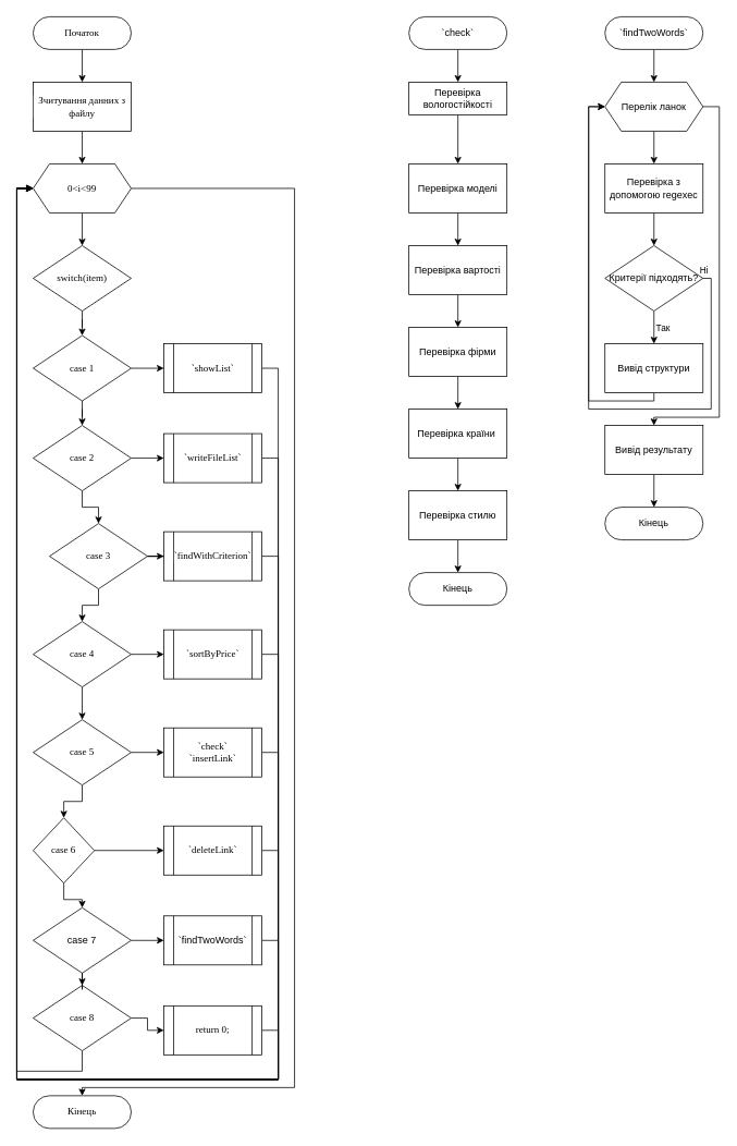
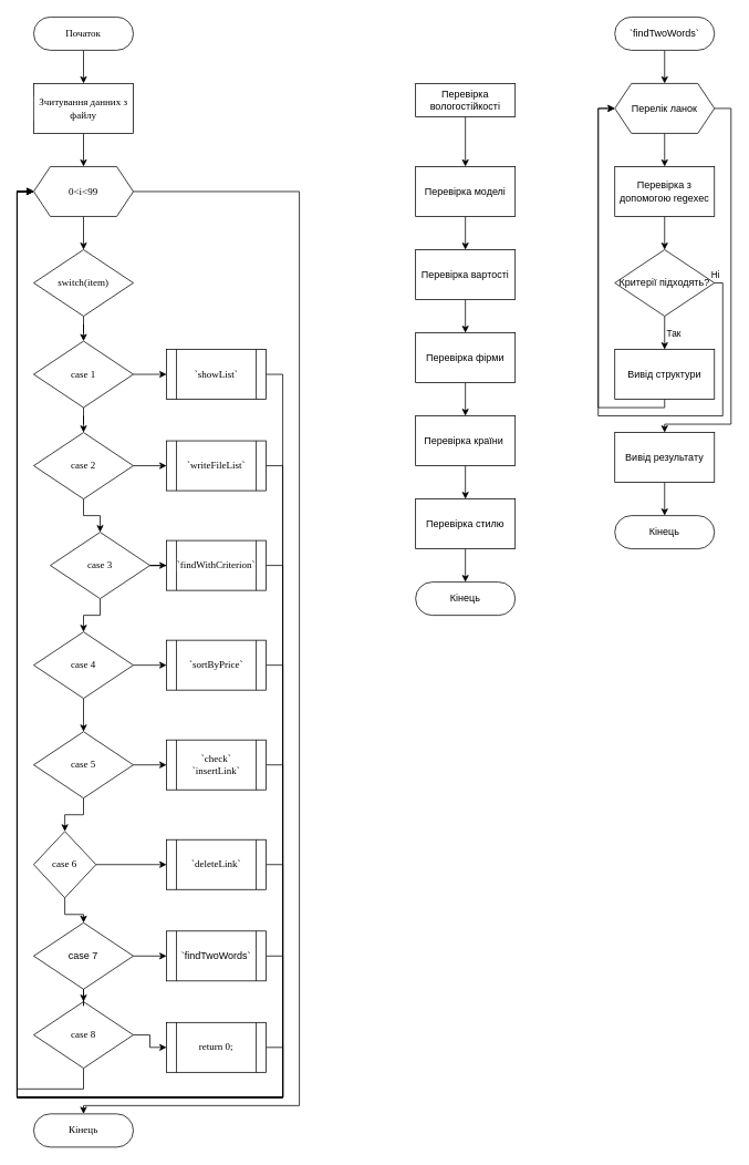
  <mxCell id="0" />
  <mxCell id="1" parent="0" />
  <mxCell id="2" value="" style="edgeStyle=orthogonalEdgeStyle;rounded=0;orthogonalLoop=1;jettySize=auto;html=1;fontFamily=Times New Roman;fontSize=12;labelBackgroundColor=#ffffff;" edge="1" source="3" target="7" parent="1"><mxGeometry relative="1" as="geometry" /></mxCell>
  <mxCell id="3" value="Початок" style="rounded=1;whiteSpace=wrap;html=1;arcSize=50;fontFamily=Times New Roman;fontSize=12;labelBackgroundColor=#ffffff;" vertex="1" parent="1"><mxGeometry x="40" y="20" width="120" height="40" as="geometry" /></mxCell>
  <mxCell id="4" value="" style="edgeStyle=orthogonalEdgeStyle;rounded=0;orthogonalLoop=1;jettySize=auto;html=1;fontFamily=Times New Roman;fontSize=12;labelBackgroundColor=#ffffff;" edge="1" source="5" target="10" parent="1"><mxGeometry relative="1" as="geometry" /></mxCell>
  <mxCell id="5" value="switch(item)" style="rhombus;whiteSpace=wrap;html=1;fontFamily=Times New Roman;fontSize=12;labelBackgroundColor=#ffffff;" vertex="1" parent="1"><mxGeometry x="40" y="300" width="120" height="80" as="geometry" /></mxCell>
  <mxCell id="6" value="" style="edgeStyle=orthogonalEdgeStyle;rounded=0;orthogonalLoop=1;jettySize=auto;html=1;fontFamily=Times New Roman;fontSize=12;labelBackgroundColor=#ffffff;" edge="1" source="7" target="32" parent="1"><mxGeometry relative="1" as="geometry" /></mxCell>
  <mxCell id="7" value="Зчитування данних з файлу" style="rounded=0;whiteSpace=wrap;html=1;fontFamily=Times New Roman;fontSize=12;labelBackgroundColor=#ffffff;" vertex="1" parent="1"><mxGeometry x="40" y="100" width="120" height="60" as="geometry" /></mxCell>
  <mxCell id="8" value="" style="edgeStyle=orthogonalEdgeStyle;rounded=0;orthogonalLoop=1;jettySize=auto;html=1;fontFamily=Times New Roman;fontSize=12;labelBackgroundColor=#ffffff;" edge="1" source="10" target="34" parent="1"><mxGeometry relative="1" as="geometry" /></mxCell>
  <mxCell id="9" value="" style="edgeStyle=orthogonalEdgeStyle;rounded=0;orthogonalLoop=1;jettySize=auto;html=1;fontFamily=Times New Roman;fontSize=12;labelBackgroundColor=#ffffff;" edge="1" source="10" target="13" parent="1"><mxGeometry relative="1" as="geometry" /></mxCell>
  <mxCell id="10" value="case 1" style="rhombus;whiteSpace=wrap;html=1;fontFamily=Times New Roman;fontSize=12;labelBackgroundColor=#ffffff;" vertex="1" parent="1"><mxGeometry x="40" y="410" width="120" height="80" as="geometry" /></mxCell>
  <mxCell id="11" value="" style="edgeStyle=orthogonalEdgeStyle;rounded=0;orthogonalLoop=1;jettySize=auto;html=1;fontFamily=Times New Roman;fontSize=12;labelBackgroundColor=#ffffff;" edge="1" source="13" target="36" parent="1"><mxGeometry relative="1" as="geometry" /></mxCell>
  <mxCell id="12" value="" style="edgeStyle=orthogonalEdgeStyle;rounded=0;orthogonalLoop=1;jettySize=auto;html=1;fontFamily=Times New Roman;fontSize=12;labelBackgroundColor=#ffffff;" edge="1" source="13" target="16" parent="1"><mxGeometry relative="1" as="geometry" /></mxCell>
  <mxCell id="13" value="&lt;span style=&quot;font-size: 12px; font-style: normal; font-weight: 400; letter-spacing: normal; text-align: center; text-indent: 0px; text-transform: none; word-spacing: 0px; display: inline; float: none;&quot;&gt;case 2&lt;/span&gt;" style="rhombus;whiteSpace=wrap;html=1;fontFamily=Times New Roman;fontSize=12;labelBackgroundColor=#ffffff;" vertex="1" parent="1"><mxGeometry x="40" y="520" width="120" height="80" as="geometry" /></mxCell>
  <mxCell id="14" value="" style="edgeStyle=orthogonalEdgeStyle;rounded=0;orthogonalLoop=1;jettySize=auto;html=1;fontFamily=Times New Roman;fontSize=12;labelBackgroundColor=#ffffff;" edge="1" source="16" target="38" parent="1"><mxGeometry relative="1" as="geometry" /></mxCell>
  <mxCell id="15" value="" style="edgeStyle=orthogonalEdgeStyle;rounded=0;orthogonalLoop=1;jettySize=auto;html=1;fontFamily=Times New Roman;fontSize=12;labelBackgroundColor=#ffffff;" edge="1" source="16" target="19" parent="1"><mxGeometry relative="1" as="geometry" /></mxCell>
  <mxCell id="16" value="&lt;span style=&quot;font-size: 12px; font-style: normal; font-weight: 400; letter-spacing: normal; text-align: center; text-indent: 0px; text-transform: none; word-spacing: 0px; display: inline; float: none;&quot;&gt;case 3&lt;/span&gt;" style="rhombus;whiteSpace=wrap;html=1;fontFamily=Times New Roman;fontSize=12;labelBackgroundColor=#ffffff;" vertex="1" parent="1"><mxGeometry x="60" y="640" width="120" height="80" as="geometry" /></mxCell>
  <mxCell id="17" value="" style="edgeStyle=orthogonalEdgeStyle;rounded=0;orthogonalLoop=1;jettySize=auto;html=1;fontFamily=Times New Roman;fontSize=12;labelBackgroundColor=#ffffff;" edge="1" source="19" target="40" parent="1"><mxGeometry relative="1" as="geometry" /></mxCell>
  <mxCell id="18" value="" style="edgeStyle=orthogonalEdgeStyle;rounded=0;orthogonalLoop=1;jettySize=auto;html=1;fontFamily=Times New Roman;fontSize=12;labelBackgroundColor=#ffffff;" edge="1" source="19" target="22" parent="1"><mxGeometry relative="1" as="geometry" /></mxCell>
  <mxCell id="19" value="case 4" style="rhombus;whiteSpace=wrap;html=1;fontFamily=Times New Roman;fontSize=12;labelBackgroundColor=#ffffff;" vertex="1" parent="1"><mxGeometry x="40" y="760" width="120" height="80" as="geometry" /></mxCell>
  <mxCell id="20" value="" style="edgeStyle=orthogonalEdgeStyle;rounded=0;orthogonalLoop=1;jettySize=auto;html=1;fontFamily=Times New Roman;fontSize=12;labelBackgroundColor=#ffffff;" edge="1" source="22" target="42" parent="1"><mxGeometry relative="1" as="geometry" /></mxCell>
  <mxCell id="21" value="" style="edgeStyle=orthogonalEdgeStyle;rounded=0;orthogonalLoop=1;jettySize=auto;html=1;fontFamily=Times New Roman;fontSize=12;labelBackgroundColor=#ffffff;" edge="1" source="22" target="25" parent="1"><mxGeometry relative="1" as="geometry" /></mxCell>
  <mxCell id="22" value="case 5" style="rhombus;whiteSpace=wrap;html=1;fontFamily=Times New Roman;fontSize=12;labelBackgroundColor=#ffffff;" vertex="1" parent="1"><mxGeometry x="40" y="880" width="120" height="80" as="geometry" /></mxCell>
  <mxCell id="23" value="" style="edgeStyle=orthogonalEdgeStyle;rounded=0;orthogonalLoop=1;jettySize=auto;html=1;fontFamily=Times New Roman;fontSize=12;labelBackgroundColor=#ffffff;" edge="1" source="25" target="44" parent="1"><mxGeometry relative="1" as="geometry" /></mxCell>
  <mxCell id="24" value="" style="edgeStyle=orthogonalEdgeStyle;rounded=0;orthogonalLoop=1;jettySize=auto;html=1;" edge="1" parent="1" source="25" target="49"><mxGeometry relative="1" as="geometry" /></mxCell>
  <mxCell id="25" value="case 6" style="rhombus;whiteSpace=wrap;html=1;fontFamily=Times New Roman;fontSize=12;labelBackgroundColor=#ffffff;" vertex="1" parent="1"><mxGeometry x="40" y="1000" width="75" height="80" as="geometry" /></mxCell>
  <mxCell id="26" value="" style="edgeStyle=orthogonalEdgeStyle;rounded=0;orthogonalLoop=1;jettySize=auto;html=1;fontFamily=Times New Roman;fontSize=12;labelBackgroundColor=#ffffff;" edge="1" source="28" target="46" parent="1"><mxGeometry relative="1" as="geometry" /></mxCell>
  <mxCell id="27" style="edgeStyle=orthogonalEdgeStyle;rounded=0;orthogonalLoop=1;jettySize=auto;html=1;exitX=0.5;exitY=1;exitDx=0;exitDy=0;entryX=0;entryY=0.5;entryDx=0;entryDy=0;fontFamily=Times New Roman;fontSize=12;labelBackgroundColor=#ffffff;" edge="1" source="28" target="32" parent="1"><mxGeometry relative="1" as="geometry"><Array as="points"><mxPoint x="100" y="1310" /><mxPoint x="20" y="1310" /><mxPoint x="20" y="230" /></Array></mxGeometry></mxCell>
  <mxCell id="28" value="case 8" style="rhombus;whiteSpace=wrap;html=1;fontFamily=Times New Roman;fontSize=12;labelBackgroundColor=#ffffff;" vertex="1" parent="1"><mxGeometry x="40" y="1205" width="120" height="80" as="geometry" /></mxCell>
  <mxCell id="29" value="Кінець" style="rounded=1;whiteSpace=wrap;html=1;arcSize=50;fontFamily=Times New Roman;fontSize=12;labelBackgroundColor=#ffffff;" vertex="1" parent="1"><mxGeometry x="40" y="1340" width="120" height="40" as="geometry" /></mxCell>
  <mxCell id="30" value="" style="edgeStyle=orthogonalEdgeStyle;rounded=0;orthogonalLoop=1;jettySize=auto;html=1;fontFamily=Times New Roman;fontSize=12;labelBackgroundColor=#ffffff;" edge="1" source="32" target="5" parent="1"><mxGeometry relative="1" as="geometry" /></mxCell>
  <mxCell id="31" style="edgeStyle=orthogonalEdgeStyle;rounded=0;orthogonalLoop=1;jettySize=auto;html=1;exitX=1;exitY=0.5;exitDx=0;exitDy=0;fontFamily=Times New Roman;fontSize=12;labelBackgroundColor=#ffffff;" edge="1" source="32" target="29" parent="1"><mxGeometry relative="1" as="geometry"><Array as="points"><mxPoint x="360" y="230" /><mxPoint x="360" y="1330" /><mxPoint x="100" y="1330" /></Array></mxGeometry></mxCell>
  <mxCell id="32" value="0&amp;lt;i&amp;lt;99" style="shape=hexagon;perimeter=hexagonPerimeter2;whiteSpace=wrap;html=1;fixedSize=1;fontFamily=Times New Roman;fontSize=12;labelBackgroundColor=#ffffff;" vertex="1" parent="1"><mxGeometry x="40" y="200" width="120" height="60" as="geometry" /></mxCell>
  <mxCell id="33" style="edgeStyle=orthogonalEdgeStyle;rounded=0;orthogonalLoop=1;jettySize=auto;html=1;entryX=0;entryY=0.5;entryDx=0;entryDy=0;fontFamily=Times New Roman;fontSize=12;labelBackgroundColor=#ffffff;" edge="1" source="34" target="32" parent="1"><mxGeometry relative="1" as="geometry"><Array as="points"><mxPoint x="340" y="450" /><mxPoint x="340" y="1320" /><mxPoint x="20" y="1320" /><mxPoint x="20" y="230" /></Array></mxGeometry></mxCell>
  <mxCell id="34" value="`&lt;span style=&quot;font-size: 12px;&quot;&gt;showList&lt;/span&gt;`" style="shape=process;whiteSpace=wrap;html=1;backgroundOutline=1;fontFamily=Times New Roman;fontSize=12;labelBackgroundColor=#ffffff;" vertex="1" parent="1"><mxGeometry x="200" y="420" width="120" height="60" as="geometry" /></mxCell>
  <mxCell id="35" style="edgeStyle=orthogonalEdgeStyle;rounded=0;orthogonalLoop=1;jettySize=auto;html=1;fontFamily=Times New Roman;fontSize=12;labelBackgroundColor=#ffffff;" edge="1" source="36" parent="1"><mxGeometry relative="1" as="geometry"><mxPoint x="40" y="230" as="targetPoint" /><Array as="points"><mxPoint x="340" y="560" /><mxPoint x="340" y="1320" /><mxPoint x="20" y="1320" /><mxPoint x="20" y="230" /></Array></mxGeometry></mxCell>
  <mxCell id="36" value="`&lt;span style=&quot;font-size: 12px;&quot;&gt;writeFileList&lt;/span&gt;`" style="shape=process;whiteSpace=wrap;html=1;backgroundOutline=1;fontFamily=Times New Roman;fontSize=12;labelBackgroundColor=#ffffff;" vertex="1" parent="1"><mxGeometry x="200" y="530" width="120" height="60" as="geometry" /></mxCell>
  <mxCell id="37" style="edgeStyle=orthogonalEdgeStyle;rounded=0;orthogonalLoop=1;jettySize=auto;html=1;exitX=1;exitY=0.5;exitDx=0;exitDy=0;fontFamily=Times New Roman;fontSize=12;labelBackgroundColor=#ffffff;" edge="1" source="38" parent="1"><mxGeometry relative="1" as="geometry"><mxPoint x="40" y="230" as="targetPoint" /><Array as="points"><mxPoint x="340" y="680" /><mxPoint x="340" y="1320" /><mxPoint x="20" y="1320" /><mxPoint x="20" y="230" /></Array></mxGeometry></mxCell>
  <mxCell id="38" value="`&lt;span style=&quot;font-size: 12px;&quot;&gt;findWithCriterion&lt;/span&gt;`" style="shape=process;whiteSpace=wrap;html=1;backgroundOutline=1;fontFamily=Times New Roman;fontSize=12;labelBackgroundColor=#ffffff;" vertex="1" parent="1"><mxGeometry x="200" y="650" width="120" height="60" as="geometry" /></mxCell>
  <mxCell id="39" style="edgeStyle=orthogonalEdgeStyle;rounded=0;orthogonalLoop=1;jettySize=auto;html=1;exitX=1;exitY=0.5;exitDx=0;exitDy=0;entryX=0;entryY=0.5;entryDx=0;entryDy=0;fontFamily=Times New Roman;fontSize=12;labelBackgroundColor=#ffffff;" edge="1" source="40" target="32" parent="1"><mxGeometry relative="1" as="geometry"><Array as="points"><mxPoint x="340" y="800" /><mxPoint x="340" y="1320" /><mxPoint x="20" y="1320" /><mxPoint x="20" y="230" /></Array></mxGeometry></mxCell>
  <mxCell id="40" value="`&lt;span style=&quot;font-size: 12px;&quot;&gt;sortByPrice&lt;/span&gt;`" style="shape=process;whiteSpace=wrap;html=1;backgroundOutline=1;fontFamily=Times New Roman;fontSize=12;labelBackgroundColor=#ffffff;" vertex="1" parent="1"><mxGeometry x="200" y="770" width="120" height="60" as="geometry" /></mxCell>
  <mxCell id="41" style="edgeStyle=orthogonalEdgeStyle;rounded=0;orthogonalLoop=1;jettySize=auto;html=1;exitX=1;exitY=0.5;exitDx=0;exitDy=0;fontFamily=Times New Roman;fontSize=12;labelBackgroundColor=#ffffff;" edge="1" source="42" parent="1"><mxGeometry relative="1" as="geometry"><mxPoint x="40" y="230" as="targetPoint" /><Array as="points"><mxPoint x="340" y="920" /><mxPoint x="340" y="1320" /><mxPoint x="20" y="1320" /><mxPoint x="20" y="230" /></Array></mxGeometry></mxCell>
  <mxCell id="42" value="`check`&lt;br&gt;`&lt;span style=&quot;font-size: 12px&quot;&gt;insertLink&lt;/span&gt;`" style="shape=process;whiteSpace=wrap;html=1;backgroundOutline=1;fontFamily=Times New Roman;fontSize=12;labelBackgroundColor=#ffffff;" vertex="1" parent="1"><mxGeometry x="200" y="890" width="120" height="60" as="geometry" /></mxCell>
  <mxCell id="43" style="edgeStyle=orthogonalEdgeStyle;rounded=0;orthogonalLoop=1;jettySize=auto;html=1;exitX=1;exitY=0.5;exitDx=0;exitDy=0;fontFamily=Times New Roman;fontSize=12;labelBackgroundColor=#ffffff;" edge="1" source="44" parent="1"><mxGeometry relative="1" as="geometry"><mxPoint x="40" y="230" as="targetPoint" /><Array as="points"><mxPoint x="340" y="1040" /><mxPoint x="340" y="1320" /><mxPoint x="20" y="1320" /><mxPoint x="20" y="230" /></Array></mxGeometry></mxCell>
  <mxCell id="44" value="`&lt;span style=&quot;font-size: 12px;&quot;&gt;deleteLink&lt;/span&gt;`" style="shape=process;whiteSpace=wrap;html=1;backgroundOutline=1;fontFamily=Times New Roman;fontSize=12;labelBackgroundColor=#ffffff;" vertex="1" parent="1"><mxGeometry x="200" y="1010" width="120" height="60" as="geometry" /></mxCell>
  <mxCell id="45" style="edgeStyle=orthogonalEdgeStyle;rounded=0;orthogonalLoop=1;jettySize=auto;html=1;exitX=1;exitY=0.5;exitDx=0;exitDy=0;fontFamily=Times New Roman;fontSize=12;labelBackgroundColor=#ffffff;" edge="1" source="46" parent="1"><mxGeometry relative="1" as="geometry"><mxPoint x="40" y="230" as="targetPoint" /><Array as="points"><mxPoint x="340" y="1260" /><mxPoint x="340" y="1320" /><mxPoint x="20" y="1320" /><mxPoint x="20" y="230" /></Array></mxGeometry></mxCell>
  <mxCell id="46" value="&lt;span class=&quot;pl-k&quot; style=&quot;box-sizing: border-box; font-size: 12px;&quot;&gt;return&lt;/span&gt;&lt;span style=&quot;font-size: 12px;&quot;&gt; &lt;/span&gt;&lt;span class=&quot;pl-c1&quot; style=&quot;box-sizing: border-box; font-size: 12px;&quot;&gt;0&lt;/span&gt;&lt;span style=&quot;font-size: 12px;&quot;&gt;;&lt;/span&gt;" style="shape=process;whiteSpace=wrap;html=1;backgroundOutline=1;fontFamily=Times New Roman;fontSize=12;labelBackgroundColor=#ffffff;" vertex="1" parent="1"><mxGeometry x="200" y="1230" width="120" height="60" as="geometry" /></mxCell>
  <mxCell id="47" value="" style="edgeStyle=orthogonalEdgeStyle;rounded=0;orthogonalLoop=1;jettySize=auto;html=1;" edge="1" parent="1" source="49" target="28"><mxGeometry relative="1" as="geometry" /></mxCell>
  <mxCell id="48" value="" style="edgeStyle=orthogonalEdgeStyle;rounded=0;orthogonalLoop=1;jettySize=auto;html=1;" edge="1" parent="1" source="49" target="51"><mxGeometry relative="1" as="geometry" /></mxCell>
  <mxCell id="49" value="case 7" style="rhombus;whiteSpace=wrap;html=1;" vertex="1" parent="1"><mxGeometry x="40" y="1110" width="120" height="80" as="geometry" /></mxCell>
  <mxCell id="50" style="edgeStyle=orthogonalEdgeStyle;rounded=0;orthogonalLoop=1;jettySize=auto;html=1;entryX=0;entryY=0.5;entryDx=0;entryDy=0;" edge="1" parent="1" source="51" target="32"><mxGeometry relative="1" as="geometry"><Array as="points"><mxPoint x="340" y="1150" /><mxPoint x="340" y="1320" /><mxPoint x="20" y="1320" /><mxPoint x="20" y="230" /></Array></mxGeometry></mxCell>
  <mxCell id="51" value="`findTwoWords`" style="shape=process;whiteSpace=wrap;html=1;backgroundOutline=1;" vertex="1" parent="1"><mxGeometry x="200" y="1120" width="120" height="60" as="geometry" /></mxCell>
- <mxCell id="52" value="" style="edgeStyle=orthogonalEdgeStyle;rounded=0;orthogonalLoop=1;jettySize=auto;html=1;" edge="1" parent="1" source="53" target="55"><mxGeometry relative="1" as="geometry" /></mxCell>
- <mxCell id="53" value="`check`" style="rounded=1;whiteSpace=wrap;html=1;arcSize=50;" vertex="1" parent="1"><mxGeometry x="500" y="20" width="120" height="40" as="geometry" /></mxCell>
  <mxCell id="54" value="" style="edgeStyle=orthogonalEdgeStyle;rounded=0;orthogonalLoop=1;jettySize=auto;html=1;" edge="1" parent="1" source="55" target="57"><mxGeometry relative="1" as="geometry" /></mxCell>
  <mxCell id="55" value="Перевірка вологостійкості" style="rounded=0;whiteSpace=wrap;html=1;" vertex="1" parent="1"><mxGeometry x="500" y="100" width="120" height="40" as="geometry" /></mxCell>
  <mxCell id="56" value="" style="edgeStyle=orthogonalEdgeStyle;rounded=0;orthogonalLoop=1;jettySize=auto;html=1;" edge="1" parent="1" source="57" target="59"><mxGeometry relative="1" as="geometry" /></mxCell>
  <mxCell id="57" value="Перевірка моделі" style="rounded=0;whiteSpace=wrap;html=1;" vertex="1" parent="1"><mxGeometry x="500" y="200" width="120" height="60" as="geometry" /></mxCell>
  <mxCell id="58" value="" style="edgeStyle=orthogonalEdgeStyle;rounded=0;orthogonalLoop=1;jettySize=auto;html=1;" edge="1" parent="1" source="59" target="61"><mxGeometry relative="1" as="geometry" /></mxCell>
  <mxCell id="59" value="Перевірка вартості" style="rounded=0;whiteSpace=wrap;html=1;" vertex="1" parent="1"><mxGeometry x="500" y="300" width="120" height="60" as="geometry" /></mxCell>
  <mxCell id="60" value="" style="edgeStyle=orthogonalEdgeStyle;rounded=0;orthogonalLoop=1;jettySize=auto;html=1;" edge="1" parent="1" source="61" target="63"><mxGeometry relative="1" as="geometry" /></mxCell>
  <mxCell id="61" value="Перевірка фірми" style="rounded=0;whiteSpace=wrap;html=1;" vertex="1" parent="1"><mxGeometry x="500" y="400" width="120" height="60" as="geometry" /></mxCell>
  <mxCell id="62" value="" style="edgeStyle=orthogonalEdgeStyle;rounded=0;orthogonalLoop=1;jettySize=auto;html=1;" edge="1" parent="1" source="63" target="65"><mxGeometry relative="1" as="geometry" /></mxCell>
  <mxCell id="63" value="Перевірка країни&amp;nbsp;" style="rounded=0;whiteSpace=wrap;html=1;" vertex="1" parent="1"><mxGeometry x="500" y="500" width="120" height="60" as="geometry" /></mxCell>
  <mxCell id="64" value="" style="edgeStyle=orthogonalEdgeStyle;rounded=0;orthogonalLoop=1;jettySize=auto;html=1;" edge="1" parent="1" source="65" target="66"><mxGeometry relative="1" as="geometry" /></mxCell>
  <mxCell id="65" value="Перевірка стилю" style="rounded=0;whiteSpace=wrap;html=1;" vertex="1" parent="1"><mxGeometry x="500" y="600" width="120" height="60" as="geometry" /></mxCell>
  <mxCell id="66" value="Кінець" style="rounded=1;whiteSpace=wrap;html=1;arcSize=50;" vertex="1" parent="1"><mxGeometry x="500" y="700" width="120" height="40" as="geometry" /></mxCell>
  <mxCell id="67" value="" style="edgeStyle=orthogonalEdgeStyle;rounded=0;orthogonalLoop=1;jettySize=auto;html=1;" edge="1" parent="1" source="68" target="71"><mxGeometry relative="1" as="geometry" /></mxCell>
  <mxCell id="68" value="&lt;span&gt;`findTwoWords`&lt;/span&gt;" style="rounded=1;whiteSpace=wrap;html=1;arcSize=50;" vertex="1" parent="1"><mxGeometry x="740" y="20" width="120" height="40" as="geometry" /></mxCell>
  <mxCell id="69" value="" style="edgeStyle=orthogonalEdgeStyle;rounded=0;orthogonalLoop=1;jettySize=auto;html=1;" edge="1" parent="1" source="71" target="73"><mxGeometry relative="1" as="geometry" /></mxCell>
  <mxCell id="70" style="edgeStyle=orthogonalEdgeStyle;rounded=0;orthogonalLoop=1;jettySize=auto;html=1;exitX=1;exitY=0.5;exitDx=0;exitDy=0;entryX=0.5;entryY=0;entryDx=0;entryDy=0;" edge="1" parent="1" source="71" target="78"><mxGeometry relative="1" as="geometry"><Array as="points"><mxPoint x="880" y="130" /><mxPoint x="880" y="510" /><mxPoint x="800" y="510" /></Array></mxGeometry></mxCell>
  <mxCell id="71" value="Перелік ланок" style="shape=hexagon;perimeter=hexagonPerimeter2;whiteSpace=wrap;html=1;fixedSize=1;" vertex="1" parent="1"><mxGeometry x="740" y="100" width="120" height="60" as="geometry" /></mxCell>
  <mxCell id="72" value="" style="edgeStyle=orthogonalEdgeStyle;rounded=0;orthogonalLoop=1;jettySize=auto;html=1;" edge="1" parent="1" source="73" target="83"><mxGeometry relative="1" as="geometry" /></mxCell>
  <mxCell id="73" value="Перевірка з допомогою regexec" style="rounded=0;whiteSpace=wrap;html=1;" vertex="1" parent="1"><mxGeometry x="740" y="200" width="120" height="60" as="geometry" /></mxCell>
  <mxCell id="74" style="edgeStyle=orthogonalEdgeStyle;rounded=0;orthogonalLoop=1;jettySize=auto;html=1;entryX=0;entryY=0.5;entryDx=0;entryDy=0;" edge="1" parent="1" source="75" target="71"><mxGeometry relative="1" as="geometry"><Array as="points"><mxPoint x="800" y="490" /><mxPoint x="720" y="490" /><mxPoint x="720" y="130" /></Array></mxGeometry></mxCell>
  <mxCell id="75" value="Вивід структури" style="rounded=0;whiteSpace=wrap;html=1;" vertex="1" parent="1"><mxGeometry x="740" y="420" width="120" height="60" as="geometry" /></mxCell>
  <mxCell id="76" value="Кінець" style="rounded=1;whiteSpace=wrap;html=1;arcSize=50;" vertex="1" parent="1"><mxGeometry x="740" y="620" width="120" height="40" as="geometry" /></mxCell>
  <mxCell id="77" style="edgeStyle=orthogonalEdgeStyle;rounded=0;orthogonalLoop=1;jettySize=auto;html=1;exitX=0.5;exitY=1;exitDx=0;exitDy=0;entryX=0.5;entryY=0;entryDx=0;entryDy=0;" edge="1" parent="1" source="78" target="76"><mxGeometry relative="1" as="geometry" /></mxCell>
  <mxCell id="78" value="Вивід результату" style="rounded=0;whiteSpace=wrap;html=1;" vertex="1" parent="1"><mxGeometry x="740" y="520" width="120" height="60" as="geometry" /></mxCell>
  <mxCell id="79" value="" style="edgeStyle=orthogonalEdgeStyle;rounded=0;orthogonalLoop=1;jettySize=auto;html=1;" edge="1" parent="1" source="83" target="75"><mxGeometry relative="1" as="geometry" /></mxCell>
  <mxCell id="80" value="Так" style="edgeLabel;html=1;align=center;verticalAlign=middle;resizable=0;points=[];" vertex="1" connectable="0" parent="79"><mxGeometry x="-0.7" relative="1" as="geometry"><mxPoint x="10" y="14" as="offset" /></mxGeometry></mxCell>
  <mxCell id="81" style="edgeStyle=orthogonalEdgeStyle;rounded=0;orthogonalLoop=1;jettySize=auto;html=1;entryX=0;entryY=0.5;entryDx=0;entryDy=0;" edge="1" parent="1" source="83" target="71"><mxGeometry relative="1" as="geometry"><Array as="points"><mxPoint x="870" y="340" /><mxPoint x="870" y="500" /><mxPoint x="720" y="500" /><mxPoint x="720" y="130" /></Array></mxGeometry></mxCell>
  <mxCell id="82" value="Ні" style="edgeLabel;html=1;align=center;verticalAlign=middle;resizable=0;points=[];" vertex="1" connectable="0" parent="81"><mxGeometry x="-0.976" relative="1" as="geometry"><mxPoint x="-8.67" y="-10" as="offset" /></mxGeometry></mxCell>
  <mxCell id="83" value="Критерії підходять?" style="rhombus;whiteSpace=wrap;html=1;" vertex="1" parent="1"><mxGeometry x="740" y="300" width="120" height="80" as="geometry" /></mxCell>
